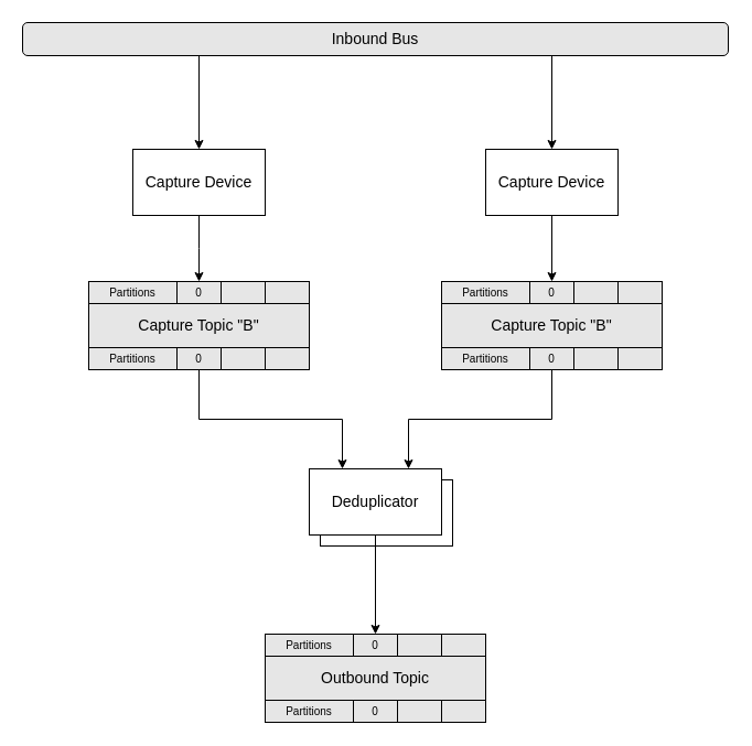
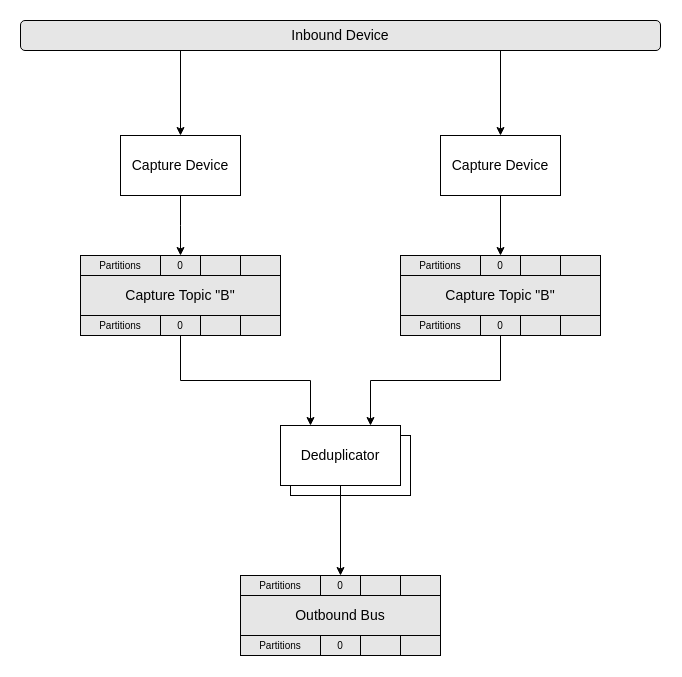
  <mxCell id="0" />
  <mxCell id="1" parent="0" />
  <mxCell id="2" style="edgeStyle=orthogonalEdgeStyle;rounded=0;orthogonalLoop=1;jettySize=auto;html=1;exitX=0.5;exitY=1;exitDx=0;exitDy=0;fontSize=10;" edge="1" parent="1" source="3"><mxGeometry relative="1" as="geometry"><mxPoint x="180" y="255" as="targetPoint" /></mxGeometry></mxCell>
  <mxCell id="3" value="Capture Device" style="rounded=0;whiteSpace=wrap;html=1;fontSize=14;" vertex="1" parent="1"><mxGeometry x="120" y="135" width="120" height="60" as="geometry" /></mxCell>
  <mxCell id="4" style="edgeStyle=orthogonalEdgeStyle;rounded=0;orthogonalLoop=1;jettySize=auto;html=1;exitX=0.25;exitY=1;exitDx=0;exitDy=0;fontSize=14;" edge="1" parent="1" source="6" target="3"><mxGeometry relative="1" as="geometry" /></mxCell>
  <mxCell id="5" style="edgeStyle=orthogonalEdgeStyle;rounded=0;orthogonalLoop=1;jettySize=auto;html=1;exitX=0.75;exitY=1;exitDx=0;exitDy=0;entryX=0.5;entryY=0;entryDx=0;entryDy=0;fontSize=14;" edge="1" parent="1" source="6" target="8"><mxGeometry relative="1" as="geometry" /></mxCell>
- <mxCell id="6" value="Inbound Bus" style="rounded=1;whiteSpace=wrap;html=1;fontSize=14;labelBackgroundColor=none;fillColor=#E6E6E6;gradientColor=none;" vertex="1" parent="1"><mxGeometry x="20" y="20" width="640" height="30" as="geometry" /></mxCell>
+ <mxCell id="6" value="Inbound Device" style="rounded=1;whiteSpace=wrap;html=1;fontSize=14;labelBackgroundColor=none;fillColor=#E6E6E6;gradientColor=none;" vertex="1" parent="1"><mxGeometry x="20" y="20" width="640" height="30" as="geometry" /></mxCell>
  <mxCell id="7" style="edgeStyle=orthogonalEdgeStyle;rounded=0;orthogonalLoop=1;jettySize=auto;html=1;exitX=0.5;exitY=1;exitDx=0;exitDy=0;entryX=0.5;entryY=0;entryDx=0;entryDy=0;fontSize=10;" edge="1" parent="1" source="8" target="28"><mxGeometry relative="1" as="geometry"><mxPoint x="500" y="255" as="targetPoint" /></mxGeometry></mxCell>
  <mxCell id="8" value="Capture Device" style="rounded=0;whiteSpace=wrap;html=1;fontSize=14;" vertex="1" parent="1"><mxGeometry x="440" y="135" width="120" height="60" as="geometry" /></mxCell>
  <mxCell id="9" value="&lt;div&gt;Capture Topic &quot;B&quot;&lt;/div&gt;" style="rounded=0;whiteSpace=wrap;html=1;fontSize=14;fillColor=#E6E6E6;" vertex="1" parent="1"><mxGeometry x="400" y="275" width="200" height="40" as="geometry" /></mxCell>
  <mxCell id="10" value="Partitions" style="rounded=0;whiteSpace=wrap;html=1;fontSize=10;fillColor=#E6E6E6;" vertex="1" parent="1"><mxGeometry x="400" y="255" width="80" height="20" as="geometry" /></mxCell>
  <mxCell id="11" value="Partitions" style="rounded=0;whiteSpace=wrap;html=1;fontSize=10;fillColor=#E6E6E6;" vertex="1" parent="1"><mxGeometry x="400" y="315" width="80" height="20" as="geometry" /></mxCell>
  <mxCell id="12" value="&lt;div&gt;Capture Topic &quot;B&quot;&lt;/div&gt;" style="rounded=0;whiteSpace=wrap;html=1;fontSize=14;fillColor=#E6E6E6;" vertex="1" parent="1"><mxGeometry x="80" y="275" width="200" height="40" as="geometry" /></mxCell>
  <mxCell id="13" value="Partitions" style="rounded=0;whiteSpace=wrap;html=1;fontSize=10;fillColor=#E6E6E6;" vertex="1" parent="1"><mxGeometry x="80" y="255" width="80" height="20" as="geometry" /></mxCell>
  <mxCell id="14" value="0" style="rounded=0;whiteSpace=wrap;html=1;fontSize=10;fillColor=#E6E6E6;" vertex="1" parent="1"><mxGeometry x="160" y="255" width="40" height="20" as="geometry" /></mxCell>
  <mxCell id="15" value="Partitions" style="rounded=0;whiteSpace=wrap;html=1;fontSize=10;fillColor=#E6E6E6;" vertex="1" parent="1"><mxGeometry x="80" y="315" width="80" height="20" as="geometry" /></mxCell>
  <mxCell id="16" value="Deduplicator" style="rounded=0;whiteSpace=wrap;html=1;fontSize=14;" vertex="1" parent="1"><mxGeometry x="290" y="435" width="120" height="60" as="geometry" /></mxCell>
  <mxCell id="17" style="edgeStyle=orthogonalEdgeStyle;rounded=0;orthogonalLoop=1;jettySize=auto;html=1;entryX=0.5;entryY=0;entryDx=0;entryDy=0;fontSize=10;" edge="1" parent="1" source="18" target="35"><mxGeometry relative="1" as="geometry"><mxPoint x="340" y="615" as="targetPoint" /></mxGeometry></mxCell>
  <mxCell id="18" value="Deduplicator" style="rounded=0;whiteSpace=wrap;html=1;fontSize=14;" vertex="1" parent="1"><mxGeometry x="280" y="425" width="120" height="60" as="geometry" /></mxCell>
- <mxCell id="19" value="Outbound Topic" style="rounded=0;whiteSpace=wrap;html=1;fontSize=14;fillColor=#E6E6E6;" vertex="1" parent="1"><mxGeometry x="240" y="595" width="200" height="40" as="geometry" /></mxCell>
+ <mxCell id="19" value="Outbound Bus" style="rounded=0;whiteSpace=wrap;html=1;fontSize=14;fillColor=#E6E6E6;" vertex="1" parent="1"><mxGeometry x="240" y="595" width="200" height="40" as="geometry" /></mxCell>
  <mxCell id="20" value="Partitions" style="rounded=0;whiteSpace=wrap;html=1;fontSize=10;fillColor=#E6E6E6;" vertex="1" parent="1"><mxGeometry x="240" y="575" width="80" height="20" as="geometry" /></mxCell>
  <mxCell id="21" value="Partitions" style="rounded=0;whiteSpace=wrap;html=1;fontSize=10;fillColor=#E6E6E6;" vertex="1" parent="1"><mxGeometry x="240" y="635" width="80" height="20" as="geometry" /></mxCell>
  <mxCell id="22" value="" style="rounded=0;whiteSpace=wrap;html=1;fontSize=10;fillColor=#E6E6E6;" vertex="1" parent="1"><mxGeometry x="200" y="255" width="40" height="20" as="geometry" /></mxCell>
  <mxCell id="23" value="" style="rounded=0;whiteSpace=wrap;html=1;fontSize=10;fillColor=#E6E6E6;" vertex="1" parent="1"><mxGeometry x="240" y="255" width="40" height="20" as="geometry" /></mxCell>
  <mxCell id="24" style="edgeStyle=orthogonalEdgeStyle;rounded=0;orthogonalLoop=1;jettySize=auto;html=1;exitX=0.5;exitY=1;exitDx=0;exitDy=0;entryX=0.25;entryY=0;entryDx=0;entryDy=0;fontSize=10;" edge="1" parent="1" source="25" target="18"><mxGeometry relative="1" as="geometry" /></mxCell>
  <mxCell id="25" value="0" style="rounded=0;whiteSpace=wrap;html=1;fontSize=10;fillColor=#E6E6E6;" vertex="1" parent="1"><mxGeometry x="160" y="315" width="40" height="20" as="geometry" /></mxCell>
  <mxCell id="26" value="" style="rounded=0;whiteSpace=wrap;html=1;fontSize=10;fillColor=#E6E6E6;" vertex="1" parent="1"><mxGeometry x="240" y="315" width="40" height="20" as="geometry" /></mxCell>
  <mxCell id="27" value="" style="rounded=0;whiteSpace=wrap;html=1;fontSize=10;fillColor=#E6E6E6;" vertex="1" parent="1"><mxGeometry x="200" y="315" width="40" height="20" as="geometry" /></mxCell>
  <mxCell id="28" value="0" style="rounded=0;whiteSpace=wrap;html=1;fontSize=10;fillColor=#E6E6E6;" vertex="1" parent="1"><mxGeometry x="480" y="255" width="40" height="20" as="geometry" /></mxCell>
  <mxCell id="29" value="" style="rounded=0;whiteSpace=wrap;html=1;fontSize=10;fillColor=#E6E6E6;" vertex="1" parent="1"><mxGeometry x="560" y="255" width="40" height="20" as="geometry" /></mxCell>
  <mxCell id="30" value="" style="rounded=0;whiteSpace=wrap;html=1;fontSize=10;fillColor=#E6E6E6;" vertex="1" parent="1"><mxGeometry x="520" y="255" width="40" height="20" as="geometry" /></mxCell>
  <mxCell id="31" style="edgeStyle=orthogonalEdgeStyle;rounded=0;orthogonalLoop=1;jettySize=auto;html=1;exitX=0.5;exitY=1;exitDx=0;exitDy=0;entryX=0.75;entryY=0;entryDx=0;entryDy=0;fontSize=10;" edge="1" parent="1" source="32" target="18"><mxGeometry relative="1" as="geometry" /></mxCell>
  <mxCell id="32" value="0" style="rounded=0;whiteSpace=wrap;html=1;fontSize=10;fillColor=#E6E6E6;" vertex="1" parent="1"><mxGeometry x="480" y="315" width="40" height="20" as="geometry" /></mxCell>
  <mxCell id="33" value="" style="rounded=0;whiteSpace=wrap;html=1;fontSize=10;fillColor=#E6E6E6;" vertex="1" parent="1"><mxGeometry x="560" y="315" width="40" height="20" as="geometry" /></mxCell>
  <mxCell id="34" value="" style="rounded=0;whiteSpace=wrap;html=1;fontSize=10;fillColor=#E6E6E6;" vertex="1" parent="1"><mxGeometry x="520" y="315" width="40" height="20" as="geometry" /></mxCell>
  <mxCell id="35" value="0" style="rounded=0;whiteSpace=wrap;html=1;fontSize=10;fillColor=#E6E6E6;" vertex="1" parent="1"><mxGeometry x="320" y="575" width="40" height="20" as="geometry" /></mxCell>
  <mxCell id="36" value="" style="rounded=0;whiteSpace=wrap;html=1;fontSize=10;fillColor=#E6E6E6;" vertex="1" parent="1"><mxGeometry x="400" y="575" width="40" height="20" as="geometry" /></mxCell>
  <mxCell id="37" value="" style="rounded=0;whiteSpace=wrap;html=1;fontSize=10;fillColor=#E6E6E6;" vertex="1" parent="1"><mxGeometry x="360" y="575" width="40" height="20" as="geometry" /></mxCell>
  <mxCell id="38" value="0" style="rounded=0;whiteSpace=wrap;html=1;fontSize=10;fillColor=#E6E6E6;" vertex="1" parent="1"><mxGeometry x="320" y="635" width="40" height="20" as="geometry" /></mxCell>
  <mxCell id="39" value="" style="rounded=0;whiteSpace=wrap;html=1;fontSize=10;fillColor=#E6E6E6;" vertex="1" parent="1"><mxGeometry x="400" y="635" width="40" height="20" as="geometry" /></mxCell>
  <mxCell id="40" value="" style="rounded=0;whiteSpace=wrap;html=1;fontSize=10;fillColor=#E6E6E6;" vertex="1" parent="1"><mxGeometry x="360" y="635" width="40" height="20" as="geometry" /></mxCell>
